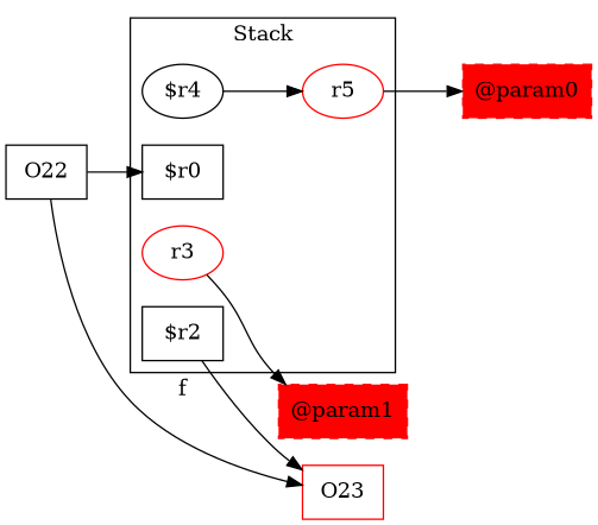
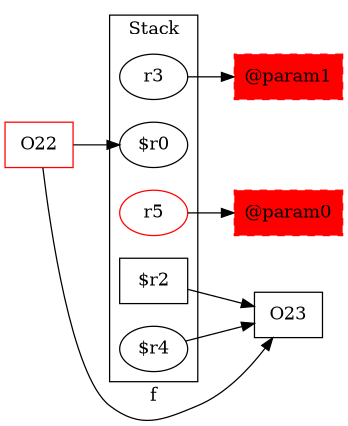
  digraph {
    fontname="DejaVu Serif"
    rankDir=LR
    rankdir=LR
    node [fontname="DejaVu Serif" shape=box]
    edge [fontname="DejaVu Serif"]
-   r3 [color=red shape=""]
-   "$r0"
+   r3 [color=black shape=""]
+   "$r0" [shape=""]
    r5 [color=red shape=""]
    "$r2"
    "$r4" [shape=""]
    "@param1" [color=red style="filled,dashed"]
    "@param0" [color=red style="filled,dashed"]
-   O23 [color=red]
-   O22
+   O23
+   O22 [color=red]
    subgraph cluster_1 {
      label=Stack
      r3
      "$r0"
      r5
      "$r2"
      "$r4"
    }
    r3 -> "@param1"
    r5 -> "@param0"
    "$r2" -> O23
-   "$r4" -> r5
+   "$r4" -> O23
    O22 -> "$r0"
    O22 -> O23 [label=f weight=0.2]
  }
